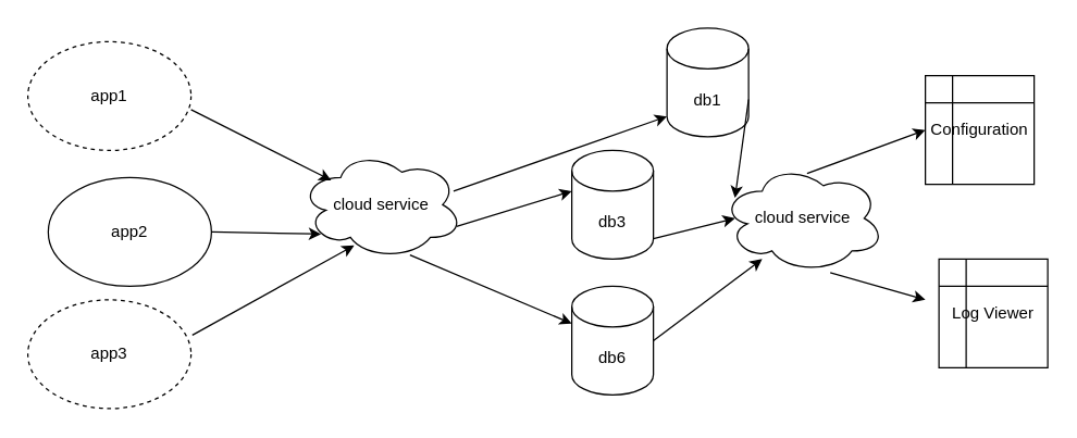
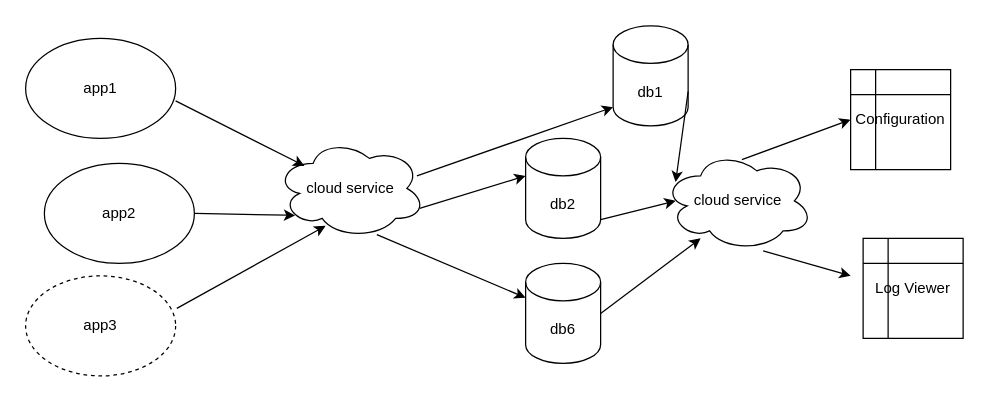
  <mxCell id="0" />
  <mxCell id="1" parent="0" />
- <mxCell id="2" value="app1" style="ellipse;whiteSpace=wrap;html=1;dashed=1;" vertex="1" parent="1"><mxGeometry x="20" y="30" width="120" height="80" as="geometry" /></mxCell>
+ <mxCell id="2" value="app1" style="ellipse;whiteSpace=wrap;html=1;" vertex="1" parent="1"><mxGeometry x="20" y="30" width="120" height="80" as="geometry" /></mxCell>
  <mxCell id="3" value="app2" style="ellipse;whiteSpace=wrap;html=1;" vertex="1" parent="1"><mxGeometry x="35" y="130" width="120" height="80" as="geometry" /></mxCell>
  <mxCell id="4" value="app3" style="ellipse;whiteSpace=wrap;html=1;dashed=1;" vertex="1" parent="1"><mxGeometry x="20" y="220" width="120" height="80" as="geometry" /></mxCell>
  <mxCell id="5" value="cloud service" style="ellipse;shape=cloud;whiteSpace=wrap;html=1;" vertex="1" parent="1"><mxGeometry x="220" y="110" width="120" height="80" as="geometry" /></mxCell>
  <mxCell id="6" value="" style="endArrow=classic;html=1;exitX=1;exitY=0.625;exitDx=0;exitDy=0;exitPerimeter=0;entryX=0.192;entryY=0.275;entryDx=0;entryDy=0;entryPerimeter=0;" edge="1" parent="1" source="2" target="5"><mxGeometry width="50" height="50" relative="1" as="geometry"><mxPoint x="370" y="190" as="sourcePoint" /><mxPoint x="420" y="140" as="targetPoint" /></mxGeometry></mxCell>
  <mxCell id="7" value="" style="endArrow=classic;html=1;exitX=1;exitY=0.5;exitDx=0;exitDy=0;entryX=0.13;entryY=0.77;entryDx=0;entryDy=0;entryPerimeter=0;" edge="1" parent="1" source="3" target="5"><mxGeometry width="50" height="50" relative="1" as="geometry"><mxPoint x="370" y="190" as="sourcePoint" /><mxPoint x="420" y="140" as="targetPoint" /></mxGeometry></mxCell>
  <mxCell id="8" value="" style="endArrow=classic;html=1;exitX=1.008;exitY=0.325;exitDx=0;exitDy=0;exitPerimeter=0;entryX=0.333;entryY=0.875;entryDx=0;entryDy=0;entryPerimeter=0;" edge="1" parent="1" source="4" target="5"><mxGeometry width="50" height="50" relative="1" as="geometry"><mxPoint x="370" y="190" as="sourcePoint" /><mxPoint x="280" y="200" as="targetPoint" /></mxGeometry></mxCell>
- <mxCell id="9" value="db3" style="shape=cylinder3;whiteSpace=wrap;html=1;boundedLbl=1;backgroundOutline=1;size=15;" vertex="1" parent="1"><mxGeometry x="420" y="110" width="60" height="80" as="geometry" /></mxCell>
+ <mxCell id="9" value="db2" style="shape=cylinder3;whiteSpace=wrap;html=1;boundedLbl=1;backgroundOutline=1;size=15;" vertex="1" parent="1"><mxGeometry x="420" y="110" width="60" height="80" as="geometry" /></mxCell>
  <mxCell id="10" value="db6" style="shape=cylinder3;whiteSpace=wrap;html=1;boundedLbl=1;backgroundOutline=1;size=15;" vertex="1" parent="1"><mxGeometry x="420" y="210" width="60" height="80" as="geometry" /></mxCell>
  <mxCell id="11" value="db1" style="shape=cylinder3;whiteSpace=wrap;html=1;boundedLbl=1;backgroundOutline=1;size=15;" vertex="1" parent="1"><mxGeometry x="490" y="20" width="60" height="80" as="geometry" /></mxCell>
  <mxCell id="12" value="" style="endArrow=classic;html=1;exitX=0.96;exitY=0.7;exitDx=0;exitDy=0;exitPerimeter=0;" edge="1" parent="1" source="5"><mxGeometry width="50" height="50" relative="1" as="geometry"><mxPoint x="370" y="190" as="sourcePoint" /><mxPoint x="420" y="140" as="targetPoint" /></mxGeometry></mxCell>
  <mxCell id="13" value="" style="endArrow=classic;html=1;exitX=0.942;exitY=0.375;exitDx=0;exitDy=0;exitPerimeter=0;entryX=0;entryY=1;entryDx=0;entryDy=-15;entryPerimeter=0;" edge="1" parent="1" source="5" target="11"><mxGeometry width="50" height="50" relative="1" as="geometry"><mxPoint x="370" y="190" as="sourcePoint" /><mxPoint x="420" y="140" as="targetPoint" /></mxGeometry></mxCell>
  <mxCell id="14" value="" style="endArrow=classic;html=1;exitX=0.675;exitY=0.963;exitDx=0;exitDy=0;exitPerimeter=0;entryX=0;entryY=0;entryDx=0;entryDy=27.5;entryPerimeter=0;" edge="1" parent="1" source="5" target="10"><mxGeometry width="50" height="50" relative="1" as="geometry"><mxPoint x="370" y="190" as="sourcePoint" /><mxPoint x="420" y="140" as="targetPoint" /></mxGeometry></mxCell>
  <mxCell id="15" value="" style="endArrow=classic;html=1;entryX=0;entryY=0.25;entryDx=0;entryDy=0;exitX=1;exitY=0;exitDx=0;exitDy=52.5;exitPerimeter=0;" edge="1" parent="1" source="11"><mxGeometry width="50" height="50" relative="1" as="geometry"><mxPoint x="490" y="60" as="sourcePoint" /><mxPoint x="540" y="145" as="targetPoint" /></mxGeometry></mxCell>
  <mxCell id="16" value="" style="endArrow=classic;html=1;entryX=0;entryY=0.5;entryDx=0;entryDy=0;exitX=1;exitY=1;exitDx=0;exitDy=-15;exitPerimeter=0;" edge="1" parent="1" source="9"><mxGeometry width="50" height="50" relative="1" as="geometry"><mxPoint x="490" y="180" as="sourcePoint" /><mxPoint x="540" y="160" as="targetPoint" /></mxGeometry></mxCell>
  <mxCell id="17" value="" style="endArrow=classic;html=1;exitX=1;exitY=0.5;exitDx=0;exitDy=0;exitPerimeter=0;" edge="1" parent="1" source="10"><mxGeometry width="50" height="50" relative="1" as="geometry"><mxPoint x="370" y="190" as="sourcePoint" /><mxPoint x="560" y="190" as="targetPoint" /></mxGeometry></mxCell>
  <mxCell id="18" value="cloud service" style="ellipse;shape=cloud;whiteSpace=wrap;html=1;" vertex="1" parent="1"><mxGeometry x="530" y="120" width="120" height="80" as="geometry" /></mxCell>
  <mxCell id="19" value="Log Viewer" style="shape=internalStorage;whiteSpace=wrap;html=1;backgroundOutline=1;" vertex="1" parent="1"><mxGeometry x="690" y="190" width="80" height="80" as="geometry" /></mxCell>
  <mxCell id="20" value="" style="endArrow=classic;html=1;exitX=0.667;exitY=1;exitDx=0;exitDy=0;exitPerimeter=0;" edge="1" parent="1" source="18"><mxGeometry width="50" height="50" relative="1" as="geometry"><mxPoint x="620" y="210" as="sourcePoint" /><mxPoint x="680" y="220" as="targetPoint" /></mxGeometry></mxCell>
  <mxCell id="21" value="Configuration" style="shape=internalStorage;whiteSpace=wrap;html=1;backgroundOutline=1;" vertex="1" parent="1"><mxGeometry x="680" y="55" width="80" height="80" as="geometry" /></mxCell>
  <mxCell id="22" value="" style="endArrow=classic;html=1;exitX=0.525;exitY=0.088;exitDx=0;exitDy=0;exitPerimeter=0;entryX=0;entryY=0.5;entryDx=0;entryDy=0;" edge="1" parent="1" source="18" target="21"><mxGeometry width="50" height="50" relative="1" as="geometry"><mxPoint x="370" y="190" as="sourcePoint" /><mxPoint x="420" y="140" as="targetPoint" /></mxGeometry></mxCell>
